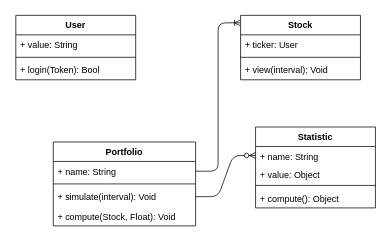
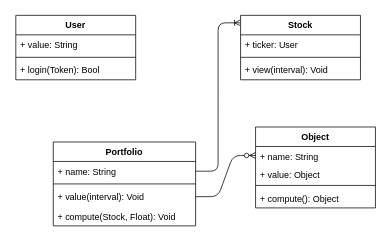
  <mxCell id="0" />
  <mxCell id="1" parent="0" />
  <mxCell id="2" value="" style="edgeStyle=entityRelationEdgeStyle;fontSize=12;html=1;endArrow=ERoneToMany;exitX=1;exitY=0.5;exitDx=0;exitDy=0;entryX=0;entryY=0.116;entryDx=0;entryDy=0;entryPerimeter=0;" parent="1" source="9" target="13" edge="1"><mxGeometry width="100" height="100" relative="1" as="geometry"><mxPoint x="210" y="289" as="sourcePoint" /><mxPoint x="310" y="189" as="targetPoint" /></mxGeometry></mxCell>
  <mxCell id="3" value="" style="edgeStyle=entityRelationEdgeStyle;fontSize=12;html=1;endArrow=ERzeroToMany;endFill=1;exitX=1;exitY=0.5;exitDx=0;exitDy=0;entryX=0;entryY=0.5;entryDx=0;entryDy=0;" parent="1" source="11" target="18" edge="1"><mxGeometry width="100" height="100" relative="1" as="geometry"><mxPoint x="470" y="369" as="sourcePoint" /><mxPoint x="570" y="269" as="targetPoint" /></mxGeometry></mxCell>
  <mxCell id="4" value="User" style="swimlane;fontStyle=1;align=center;verticalAlign=top;childLayout=stackLayout;horizontal=1;startSize=26;horizontalStack=0;resizeParent=1;resizeParentMax=0;resizeLast=0;collapsible=1;marginBottom=0;" parent="1" vertex="1"><mxGeometry x="20" y="20" width="160" height="86" as="geometry" /></mxCell>
  <mxCell id="5" value="+ value: String" style="text;strokeColor=none;fillColor=none;align=left;verticalAlign=top;spacingLeft=4;spacingRight=4;overflow=hidden;rotatable=0;points=[[0,0.5],[1,0.5]];portConstraint=eastwest;" parent="4" vertex="1"><mxGeometry y="26" width="160" height="26" as="geometry" /></mxCell>
  <mxCell id="6" value="" style="line;strokeWidth=1;fillColor=none;align=left;verticalAlign=middle;spacingTop=-1;spacingLeft=3;spacingRight=3;rotatable=0;labelPosition=right;points=[];portConstraint=eastwest;" parent="4" vertex="1"><mxGeometry y="52" width="160" height="8" as="geometry" /></mxCell>
  <mxCell id="7" value="+ login(Token): Bool" style="text;strokeColor=none;fillColor=none;align=left;verticalAlign=top;spacingLeft=4;spacingRight=4;overflow=hidden;rotatable=0;points=[[0,0.5],[1,0.5]];portConstraint=eastwest;" parent="4" vertex="1"><mxGeometry y="60" width="160" height="26" as="geometry" /></mxCell>
  <mxCell id="8" value="Portfolio" style="swimlane;fontStyle=1;align=center;verticalAlign=top;childLayout=stackLayout;horizontal=1;startSize=26;horizontalStack=0;resizeParent=1;resizeParentMax=0;resizeLast=0;collapsible=1;marginBottom=0;" parent="1" vertex="1"><mxGeometry x="70" y="189" width="190" height="112" as="geometry" /></mxCell>
  <mxCell id="9" value="+ name: String" style="text;strokeColor=none;fillColor=none;align=left;verticalAlign=top;spacingLeft=4;spacingRight=4;overflow=hidden;rotatable=0;points=[[0,0.5],[1,0.5]];portConstraint=eastwest;" parent="8" vertex="1"><mxGeometry y="26" width="190" height="26" as="geometry" /></mxCell>
  <mxCell id="10" value="" style="line;strokeWidth=1;fillColor=none;align=left;verticalAlign=middle;spacingTop=-1;spacingLeft=3;spacingRight=3;rotatable=0;labelPosition=right;points=[];portConstraint=eastwest;" parent="8" vertex="1"><mxGeometry y="52" width="190" height="8" as="geometry" /></mxCell>
- <mxCell id="11" value="+ simulate(interval): Void" style="text;strokeColor=none;fillColor=none;align=left;verticalAlign=top;spacingLeft=4;spacingRight=4;overflow=hidden;rotatable=0;points=[[0,0.5],[1,0.5]];portConstraint=eastwest;" parent="8" vertex="1"><mxGeometry y="60" width="190" height="26" as="geometry" /></mxCell>
+ <mxCell id="11" value="+ value(interval): Void" style="text;strokeColor=none;fillColor=none;align=left;verticalAlign=top;spacingLeft=4;spacingRight=4;overflow=hidden;rotatable=0;points=[[0,0.5],[1,0.5]];portConstraint=eastwest;" parent="8" vertex="1"><mxGeometry y="60" width="190" height="26" as="geometry" /></mxCell>
  <mxCell id="12" value="+ compute(Stock, Float): Void" style="text;strokeColor=none;fillColor=none;align=left;verticalAlign=top;spacingLeft=4;spacingRight=4;overflow=hidden;rotatable=0;points=[[0,0.5],[1,0.5]];portConstraint=eastwest;" parent="8" vertex="1"><mxGeometry y="86" width="190" height="26" as="geometry" /></mxCell>
  <mxCell id="13" value="Stock" style="swimlane;fontStyle=1;align=center;verticalAlign=top;childLayout=stackLayout;horizontal=1;startSize=26;horizontalStack=0;resizeParent=1;resizeParentMax=0;resizeLast=0;collapsible=1;marginBottom=0;" parent="1" vertex="1"><mxGeometry x="320" y="20" width="160" height="86" as="geometry" /></mxCell>
  <mxCell id="14" value="+ ticker: User" style="text;strokeColor=none;fillColor=none;align=left;verticalAlign=top;spacingLeft=4;spacingRight=4;overflow=hidden;rotatable=0;points=[[0,0.5],[1,0.5]];portConstraint=eastwest;" parent="13" vertex="1"><mxGeometry y="26" width="160" height="26" as="geometry" /></mxCell>
  <mxCell id="15" value="" style="line;strokeWidth=1;fillColor=none;align=left;verticalAlign=middle;spacingTop=-1;spacingLeft=3;spacingRight=3;rotatable=0;labelPosition=right;points=[];portConstraint=eastwest;" parent="13" vertex="1"><mxGeometry y="52" width="160" height="8" as="geometry" /></mxCell>
  <mxCell id="16" value="+ view(interval): Void" style="text;strokeColor=none;fillColor=none;align=left;verticalAlign=top;spacingLeft=4;spacingRight=4;overflow=hidden;rotatable=0;points=[[0,0.5],[1,0.5]];portConstraint=eastwest;" parent="13" vertex="1"><mxGeometry y="60" width="160" height="26" as="geometry" /></mxCell>
- <mxCell id="17" value="Statistic" style="swimlane;fontStyle=1;align=center;verticalAlign=top;childLayout=stackLayout;horizontal=1;startSize=26;horizontalStack=0;resizeParent=1;resizeParentMax=0;resizeLast=0;collapsible=1;marginBottom=0;" parent="1" vertex="1"><mxGeometry x="340" y="169" width="160" height="108" as="geometry" /></mxCell>
+ <mxCell id="17" value="Object" style="swimlane;fontStyle=1;align=center;verticalAlign=top;childLayout=stackLayout;horizontal=1;startSize=26;horizontalStack=0;resizeParent=1;resizeParentMax=0;resizeLast=0;collapsible=1;marginBottom=0;" parent="1" vertex="1"><mxGeometry x="340" y="169" width="160" height="108" as="geometry" /></mxCell>
  <mxCell id="18" value="+ name: String" style="text;strokeColor=none;fillColor=none;align=left;verticalAlign=top;spacingLeft=4;spacingRight=4;overflow=hidden;rotatable=0;points=[[0,0.5],[1,0.5]];portConstraint=eastwest;" parent="17" vertex="1"><mxGeometry y="26" width="160" height="24" as="geometry" /></mxCell>
  <mxCell id="19" value="+ value: Object" style="text;strokeColor=none;fillColor=none;align=left;verticalAlign=top;spacingLeft=4;spacingRight=4;overflow=hidden;rotatable=0;points=[[0,0.5],[1,0.5]];portConstraint=eastwest;" parent="17" vertex="1"><mxGeometry y="50" width="160" height="24" as="geometry" /></mxCell>
  <mxCell id="20" value="" style="line;strokeWidth=1;fillColor=none;align=left;verticalAlign=middle;spacingTop=-1;spacingLeft=3;spacingRight=3;rotatable=0;labelPosition=right;points=[];portConstraint=eastwest;" parent="17" vertex="1"><mxGeometry y="74" width="160" height="8" as="geometry" /></mxCell>
  <mxCell id="21" value="+ compute(): Object" style="text;strokeColor=none;fillColor=none;align=left;verticalAlign=top;spacingLeft=4;spacingRight=4;overflow=hidden;rotatable=0;points=[[0,0.5],[1,0.5]];portConstraint=eastwest;" parent="17" vertex="1"><mxGeometry y="82" width="160" height="26" as="geometry" /></mxCell>
